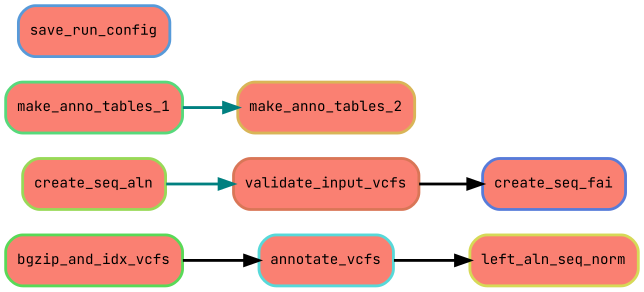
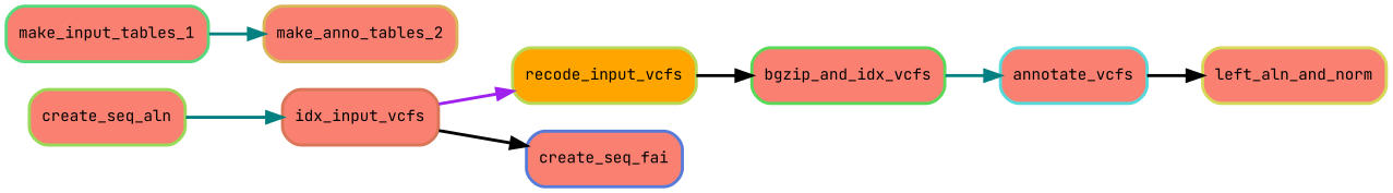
  digraph {
    bgcolor=white
    fontname="JetBrains Mono"
    rankdir=LR
    node [fillcolor=salmon fontname="JetBrains Mono" fontsize=10 penwidth=2 shape=box style="rounded,filled"]
    edge [color=black fontname="JetBrains Mono" penwidth=2]
-   n1 [color="0.17 0.6 0.85" label=left_aln_seq_norm]
+   n1 [color="0.17 0.6 0.85" label=left_aln_and_norm]
+   n2 [color="0.21 0.6 0.85" fillcolor=orange label=recode_input_vcfs]
    n3 [color="0.33 0.6 0.85" label=bgzip_and_idx_vcfs]
    n4 [color="0.50 0.6 0.85" label=annotate_vcfs]
    n5 [color="0.25 0.6 0.85" label=create_seq_aln]
-   n6 [color="0.04 0.6 0.85" label=validate_input_vcfs]
+   n6 [color="0.04 0.6 0.85" label=idx_input_vcfs]
    n7 [color="0.62 0.6 0.85" label=create_seq_fai]
-   n8 [color="0.38 0.6 0.85" label=make_anno_tables_1]
+   n8 [color="0.38 0.6 0.85" label=make_input_tables_1]
    n9 [color="0.12 0.6 0.85" label=make_anno_tables_2]
-   n10 [color="0.58 0.6 0.85" label=save_run_config]
-   n3 -> n4
+   n2 -> n3
+   n3 -> n4 [color=teal]
    n4 -> n1
    n5 -> n6 [color=teal]
+   n6 -> n2 [color=purple]
    n6 -> n7
    n8 -> n9 [color=teal]
  }
